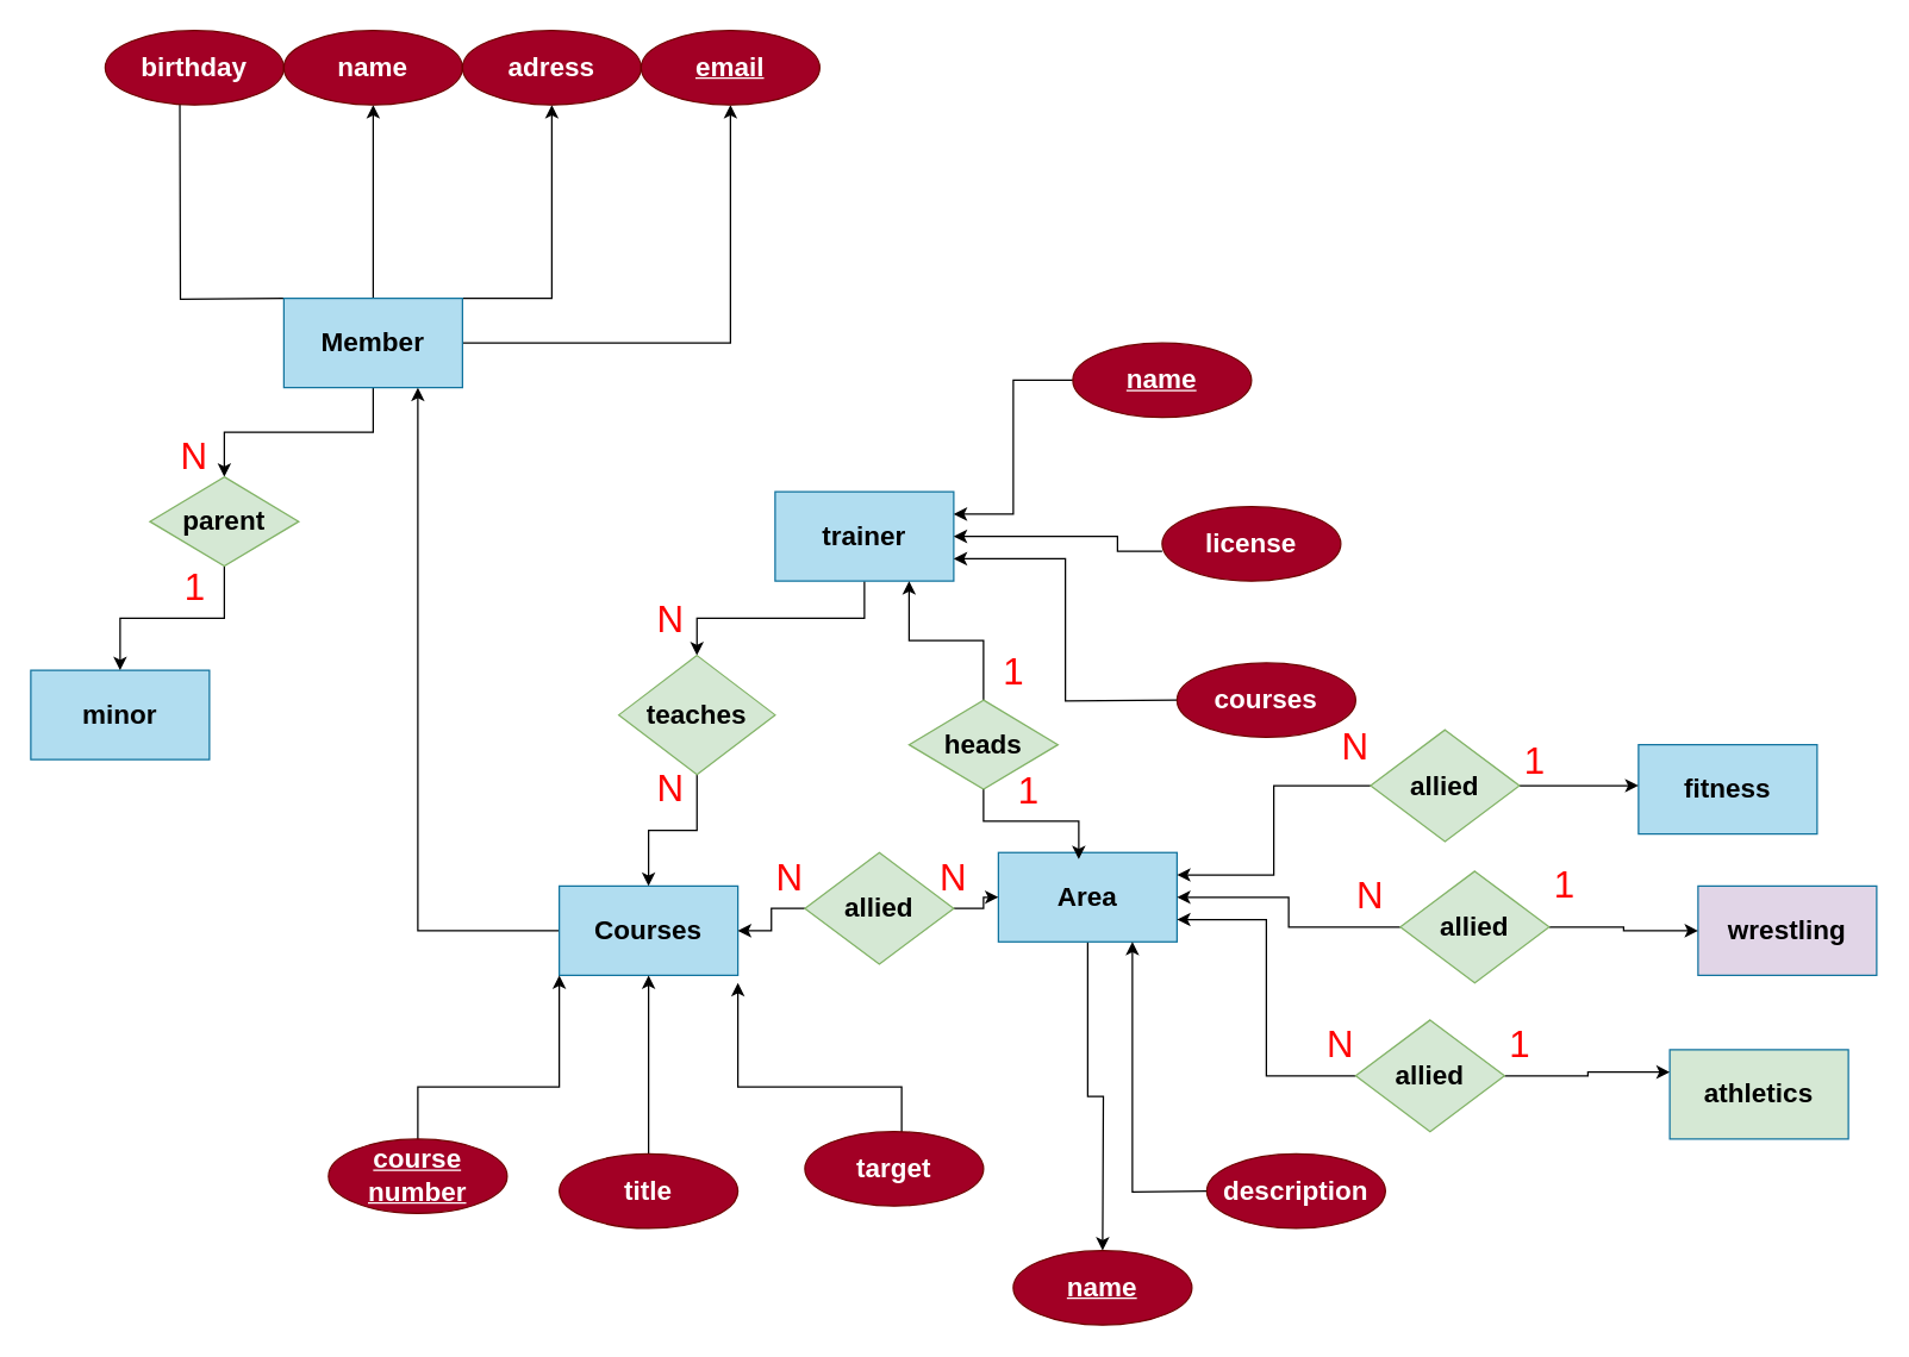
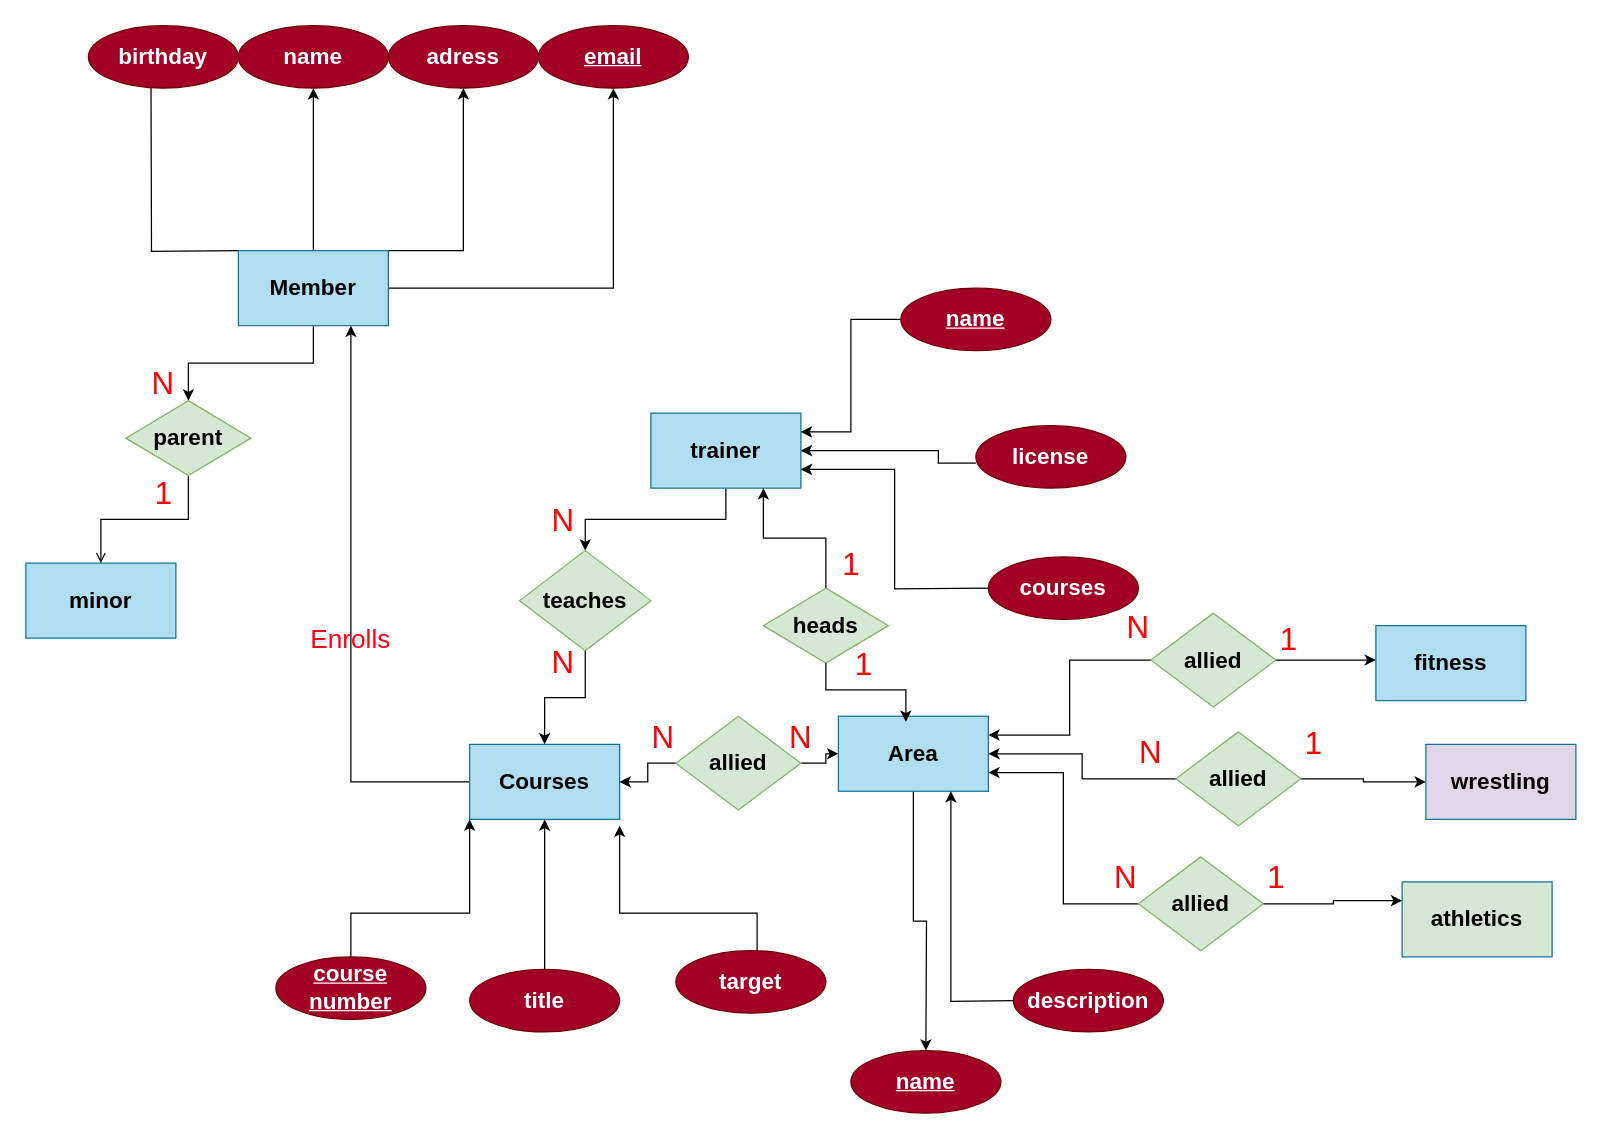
  <mxCell id="0" />
  <mxCell id="1" parent="0" />
  <mxCell id="2" style="edgeStyle=orthogonalEdgeStyle;rounded=0;orthogonalLoop=1;jettySize=auto;html=1;" edge="1" parent="1"><mxGeometry relative="1" as="geometry"><mxPoint x="190" y="200" as="sourcePoint" /><mxPoint x="120" y="30" as="targetPoint" /></mxGeometry></mxCell>
  <mxCell id="3" style="edgeStyle=orthogonalEdgeStyle;rounded=0;orthogonalLoop=1;jettySize=auto;html=1;" edge="1" parent="1" source="7"><mxGeometry relative="1" as="geometry"><mxPoint x="250" y="70" as="targetPoint" /></mxGeometry></mxCell>
  <mxCell id="4" style="edgeStyle=orthogonalEdgeStyle;rounded=0;orthogonalLoop=1;jettySize=auto;html=1;entryX=0.5;entryY=1;entryDx=0;entryDy=0;" edge="1" parent="1" source="7" target="61"><mxGeometry relative="1" as="geometry"><mxPoint x="380" y="80" as="targetPoint" /><Array as="points"><mxPoint x="370" y="200" /></Array></mxGeometry></mxCell>
  <mxCell id="5" style="edgeStyle=orthogonalEdgeStyle;rounded=0;orthogonalLoop=1;jettySize=auto;html=1;entryX=0.5;entryY=1;entryDx=0;entryDy=0;" edge="1" parent="1" source="7" target="62"><mxGeometry relative="1" as="geometry"><mxPoint x="520" y="75" as="targetPoint" /></mxGeometry></mxCell>
  <mxCell id="6" style="edgeStyle=orthogonalEdgeStyle;rounded=0;orthogonalLoop=1;jettySize=auto;html=1;entryX=0.5;entryY=0;entryDx=0;entryDy=0;" edge="1" parent="1" source="7" target="10"><mxGeometry relative="1" as="geometry" /></mxCell>
  <mxCell id="7" value="&lt;h2&gt;Member&lt;/h2&gt;" style="rounded=0;whiteSpace=wrap;html=1;fillColor=#b1ddf0;strokeColor=#10739e;" vertex="1" parent="1"><mxGeometry x="190" y="200" width="120" height="60" as="geometry" /></mxCell>
  <mxCell id="8" value="&lt;h2&gt;minor&lt;/h2&gt;" style="rounded=0;whiteSpace=wrap;html=1;fillColor=#b1ddf0;strokeColor=#10739e;" vertex="1" parent="1"><mxGeometry x="20" y="450" width="120" height="60" as="geometry" /></mxCell>
- <mxCell id="9" style="edgeStyle=orthogonalEdgeStyle;rounded=0;orthogonalLoop=1;jettySize=auto;html=1;entryX=0.5;entryY=0;entryDx=0;entryDy=0;" edge="1" parent="1" source="10" target="8"><mxGeometry relative="1" as="geometry" /></mxCell>
+ <mxCell id="9" style="edgeStyle=orthogonalEdgeStyle;rounded=0;orthogonalLoop=1;jettySize=auto;html=1;entryX=0.5;entryY=0;entryDx=0;entryDy=0;endArrow=open;" edge="1" parent="1" source="10" target="8"><mxGeometry relative="1" as="geometry" /></mxCell>
  <mxCell id="10" value="&lt;h2&gt;parent&lt;/h2&gt;" style="rhombus;whiteSpace=wrap;html=1;fillColor=#d5e8d4;strokeColor=#82b366;" vertex="1" parent="1"><mxGeometry x="100" y="320" width="100" height="60" as="geometry" /></mxCell>
  <mxCell id="11" style="edgeStyle=orthogonalEdgeStyle;rounded=0;orthogonalLoop=1;jettySize=auto;html=1;entryX=0.75;entryY=1;entryDx=0;entryDy=0;" edge="1" parent="1" source="12" target="7"><mxGeometry relative="1" as="geometry" /></mxCell>
  <mxCell id="12" value="&lt;h2&gt;Courses&lt;/h2&gt;" style="rounded=0;whiteSpace=wrap;html=1;fillColor=#b1ddf0;strokeColor=#10739e;" vertex="1" parent="1"><mxGeometry x="375" y="595" width="120" height="60" as="geometry" /></mxCell>
  <mxCell id="13" style="edgeStyle=orthogonalEdgeStyle;rounded=0;orthogonalLoop=1;jettySize=auto;html=1;entryX=0;entryY=1;entryDx=0;entryDy=0;exitX=1;exitY=0.5;exitDx=0;exitDy=0;" edge="1" parent="1" source="66" target="12"><mxGeometry relative="1" as="geometry"><mxPoint x="350" y="765" as="sourcePoint" /><Array as="points"><mxPoint x="280" y="730" /><mxPoint x="375" y="730" /></Array></mxGeometry></mxCell>
  <mxCell id="14" style="edgeStyle=orthogonalEdgeStyle;rounded=0;orthogonalLoop=1;jettySize=auto;html=1;" edge="1" parent="1" target="12"><mxGeometry relative="1" as="geometry"><mxPoint x="455" y="780" as="sourcePoint" /><Array as="points"><mxPoint x="435" y="780" /></Array></mxGeometry></mxCell>
  <mxCell id="15" style="edgeStyle=orthogonalEdgeStyle;rounded=0;orthogonalLoop=1;jettySize=auto;html=1;" edge="1" parent="1"><mxGeometry relative="1" as="geometry"><Array as="points"><mxPoint x="605" y="730" /><mxPoint x="495" y="730" /><mxPoint x="495" y="665" /></Array><mxPoint x="605" y="770" as="sourcePoint" /><mxPoint x="495" y="660" as="targetPoint" /></mxGeometry></mxCell>
  <mxCell id="16" style="edgeStyle=orthogonalEdgeStyle;rounded=0;orthogonalLoop=1;jettySize=auto;html=1;entryX=0.5;entryY=0;entryDx=0;entryDy=0;" edge="1" parent="1" source="17" target="22"><mxGeometry relative="1" as="geometry" /></mxCell>
  <mxCell id="17" value="&lt;h2&gt;trainer&lt;/h2&gt;" style="rounded=0;whiteSpace=wrap;html=1;fillColor=#b1ddf0;strokeColor=#10739e;" vertex="1" parent="1"><mxGeometry x="520" y="330" width="120" height="60" as="geometry" /></mxCell>
  <mxCell id="18" style="edgeStyle=orthogonalEdgeStyle;rounded=0;orthogonalLoop=1;jettySize=auto;html=1;entryX=1;entryY=0.25;entryDx=0;entryDy=0;exitX=0;exitY=0.5;exitDx=0;exitDy=0;" edge="1" parent="1" source="63" target="17"><mxGeometry relative="1" as="geometry"><mxPoint x="730" y="250" as="sourcePoint" /></mxGeometry></mxCell>
  <mxCell id="19" style="edgeStyle=orthogonalEdgeStyle;rounded=0;orthogonalLoop=1;jettySize=auto;html=1;entryX=1;entryY=0.5;entryDx=0;entryDy=0;" edge="1" parent="1" target="17"><mxGeometry relative="1" as="geometry"><mxPoint x="780" y="370" as="sourcePoint" /><Array as="points"><mxPoint x="750" y="370" /><mxPoint x="750" y="360" /></Array></mxGeometry></mxCell>
  <mxCell id="20" style="edgeStyle=orthogonalEdgeStyle;rounded=0;orthogonalLoop=1;jettySize=auto;html=1;entryX=1;entryY=0.75;entryDx=0;entryDy=0;" edge="1" parent="1" target="17"><mxGeometry relative="1" as="geometry"><mxPoint x="790" y="470" as="sourcePoint" /></mxGeometry></mxCell>
  <mxCell id="21" style="edgeStyle=orthogonalEdgeStyle;rounded=0;orthogonalLoop=1;jettySize=auto;html=1;entryX=0.5;entryY=0;entryDx=0;entryDy=0;" edge="1" parent="1" source="22" target="12"><mxGeometry relative="1" as="geometry" /></mxCell>
  <mxCell id="22" value="&lt;h2&gt;teaches&lt;/h2&gt;" style="rhombus;whiteSpace=wrap;html=1;fillColor=#d5e8d4;strokeColor=#82b366;" vertex="1" parent="1"><mxGeometry x="415" y="440" width="105" height="80" as="geometry" /></mxCell>
  <mxCell id="23" style="edgeStyle=orthogonalEdgeStyle;rounded=0;orthogonalLoop=1;jettySize=auto;html=1;entryX=0.5;entryY=0;entryDx=0;entryDy=0;" edge="1" parent="1" source="24"><mxGeometry relative="1" as="geometry"><mxPoint x="740" y="840" as="targetPoint" /></mxGeometry></mxCell>
  <mxCell id="24" value="&lt;h2&gt;Area&lt;/h2&gt;" style="rounded=0;whiteSpace=wrap;html=1;fillColor=#b1ddf0;strokeColor=#10739e;" vertex="1" parent="1"><mxGeometry x="670" y="572.5" width="120" height="60" as="geometry" /></mxCell>
  <mxCell id="25" value="&lt;h2&gt;fitness&lt;/h2&gt;" style="rounded=0;whiteSpace=wrap;html=1;fillColor=#b1ddf0;strokeColor=#10739e;" vertex="1" parent="1"><mxGeometry x="1100" y="500" width="120" height="60" as="geometry" /></mxCell>
  <mxCell id="26" value="&lt;h2&gt;wrestling&lt;/h2&gt;" style="rounded=0;whiteSpace=wrap;html=1;fillColor=#e1d5e7;strokeColor=#10739e;" vertex="1" parent="1"><mxGeometry x="1140" y="595" width="120" height="60" as="geometry" /></mxCell>
  <mxCell id="27" value="&lt;h2&gt;athletics&lt;/h2&gt;" style="rounded=0;whiteSpace=wrap;html=1;fillColor=#d5e8d4;strokeColor=#10739e;" vertex="1" parent="1"><mxGeometry x="1121" y="705" width="120" height="60" as="geometry" /></mxCell>
  <mxCell id="28" style="edgeStyle=orthogonalEdgeStyle;rounded=0;orthogonalLoop=1;jettySize=auto;html=1;" edge="1" parent="1" source="30" target="25"><mxGeometry relative="1" as="geometry"><Array as="points"><mxPoint x="1070" y="528" /><mxPoint x="1070" y="528" /></Array></mxGeometry></mxCell>
  <mxCell id="29" style="edgeStyle=orthogonalEdgeStyle;rounded=0;orthogonalLoop=1;jettySize=auto;html=1;entryX=1;entryY=0.25;entryDx=0;entryDy=0;" edge="1" parent="1" source="30" target="24"><mxGeometry relative="1" as="geometry" /></mxCell>
  <mxCell id="30" value="&lt;h2&gt;allied&lt;/h2&gt;" style="rhombus;whiteSpace=wrap;html=1;fillColor=#d5e8d4;strokeColor=#82b366;" vertex="1" parent="1"><mxGeometry x="920" y="490" width="100" height="75" as="geometry" /></mxCell>
  <mxCell id="31" style="edgeStyle=orthogonalEdgeStyle;rounded=0;orthogonalLoop=1;jettySize=auto;html=1;" edge="1" parent="1" source="33" target="26"><mxGeometry relative="1" as="geometry"><Array as="points" /></mxGeometry></mxCell>
  <mxCell id="32" style="edgeStyle=orthogonalEdgeStyle;rounded=0;orthogonalLoop=1;jettySize=auto;html=1;entryX=1;entryY=0.5;entryDx=0;entryDy=0;" edge="1" parent="1" source="33" target="24"><mxGeometry relative="1" as="geometry" /></mxCell>
  <mxCell id="33" value="&lt;h2&gt;allied&lt;/h2&gt;" style="rhombus;whiteSpace=wrap;html=1;fillColor=#d5e8d4;strokeColor=#82b366;" vertex="1" parent="1"><mxGeometry x="940" y="585" width="100" height="75" as="geometry" /></mxCell>
  <mxCell id="34" style="edgeStyle=orthogonalEdgeStyle;rounded=0;orthogonalLoop=1;jettySize=auto;html=1;" edge="1" parent="1" source="36" target="27"><mxGeometry relative="1" as="geometry"><Array as="points"><mxPoint x="1066" y="722" /><mxPoint x="1066" y="720" /></Array></mxGeometry></mxCell>
  <mxCell id="35" style="edgeStyle=orthogonalEdgeStyle;rounded=0;orthogonalLoop=1;jettySize=auto;html=1;entryX=1;entryY=0.75;entryDx=0;entryDy=0;" edge="1" parent="1" source="36" target="24"><mxGeometry relative="1" as="geometry" /></mxCell>
  <mxCell id="36" value="&lt;h2&gt;allied&lt;/h2&gt;" style="rhombus;whiteSpace=wrap;html=1;fillColor=#d5e8d4;strokeColor=#82b366;" vertex="1" parent="1"><mxGeometry x="910" y="685" width="100" height="75" as="geometry" /></mxCell>
  <mxCell id="37" style="edgeStyle=orthogonalEdgeStyle;rounded=0;orthogonalLoop=1;jettySize=auto;html=1;" edge="1" parent="1" source="39" target="24"><mxGeometry relative="1" as="geometry" /></mxCell>
  <mxCell id="38" style="edgeStyle=orthogonalEdgeStyle;rounded=0;orthogonalLoop=1;jettySize=auto;html=1;entryX=1;entryY=0.5;entryDx=0;entryDy=0;" edge="1" parent="1" source="39" target="12"><mxGeometry relative="1" as="geometry" /></mxCell>
  <mxCell id="39" value="&lt;h2&gt;allied&lt;/h2&gt;" style="rhombus;whiteSpace=wrap;html=1;fillColor=#d5e8d4;strokeColor=#82b366;" vertex="1" parent="1"><mxGeometry x="540" y="572.5" width="100" height="75" as="geometry" /></mxCell>
  <mxCell id="40" style="edgeStyle=orthogonalEdgeStyle;rounded=0;orthogonalLoop=1;jettySize=auto;html=1;entryX=0.75;entryY=1;entryDx=0;entryDy=0;" edge="1" parent="1" target="24"><mxGeometry relative="1" as="geometry"><mxPoint x="810" y="800" as="sourcePoint" /></mxGeometry></mxCell>
  <mxCell id="41" style="edgeStyle=orthogonalEdgeStyle;rounded=0;orthogonalLoop=1;jettySize=auto;html=1;entryX=0.75;entryY=1;entryDx=0;entryDy=0;" edge="1" parent="1" source="42" target="17"><mxGeometry relative="1" as="geometry" /></mxCell>
  <mxCell id="42" value="&lt;h2&gt;heads&lt;/h2&gt;" style="rhombus;whiteSpace=wrap;html=1;fillColor=#d5e8d4;strokeColor=#82b366;" vertex="1" parent="1"><mxGeometry x="610" y="470" width="100" height="60" as="geometry" /></mxCell>
  <mxCell id="43" style="edgeStyle=orthogonalEdgeStyle;rounded=0;orthogonalLoop=1;jettySize=auto;html=1;entryX=0.45;entryY=0.075;entryDx=0;entryDy=0;entryPerimeter=0;" edge="1" parent="1" source="42" target="24"><mxGeometry relative="1" as="geometry" /></mxCell>
  <mxCell id="44" value="&lt;font style=&quot;font-size: 25px;&quot;&gt;N&lt;/font&gt;" style="text;html=1;align=center;verticalAlign=middle;whiteSpace=wrap;rounded=0;fontColor=#FF0303;" vertex="1" parent="1"><mxGeometry x="100" y="290" width="60" height="30" as="geometry" /></mxCell>
  <mxCell id="45" value="&lt;font color=&quot;#ff0000&quot; style=&quot;font-size: 25px;&quot;&gt;1&lt;/font&gt;" style="text;html=1;align=center;verticalAlign=middle;resizable=0;points=[];autosize=1;strokeColor=none;fillColor=none;" vertex="1" parent="1"><mxGeometry x="110" y="373" width="40" height="40" as="geometry" /></mxCell>
  <mxCell id="46" value="&lt;font color=&quot;#ff0000&quot; style=&quot;font-size: 25px;&quot;&gt;1&lt;/font&gt;" style="text;html=1;align=center;verticalAlign=middle;resizable=0;points=[];autosize=1;strokeColor=none;fillColor=none;" vertex="1" parent="1"><mxGeometry x="660" y="430" width="40" height="40" as="geometry" /></mxCell>
  <mxCell id="47" value="&lt;font color=&quot;#ff0000&quot; style=&quot;font-size: 25px;&quot;&gt;1&lt;/font&gt;" style="text;html=1;align=center;verticalAlign=middle;resizable=0;points=[];autosize=1;strokeColor=none;fillColor=none;" vertex="1" parent="1"><mxGeometry x="670" y="510" width="40" height="40" as="geometry" /></mxCell>
  <mxCell id="48" value="&lt;font style=&quot;font-size: 25px;&quot;&gt;N&lt;/font&gt;" style="text;html=1;align=center;verticalAlign=middle;whiteSpace=wrap;rounded=0;fontColor=#FF0303;" vertex="1" parent="1"><mxGeometry x="500" y="572.5" width="60" height="30" as="geometry" /></mxCell>
  <mxCell id="49" value="&lt;font style=&quot;font-size: 25px;&quot;&gt;N&lt;/font&gt;" style="text;html=1;align=center;verticalAlign=middle;whiteSpace=wrap;rounded=0;fontColor=#FF0303;" vertex="1" parent="1"><mxGeometry x="610" y="572.5" width="60" height="30" as="geometry" /></mxCell>
  <mxCell id="50" value="&lt;font color=&quot;#ff0000&quot; style=&quot;font-size: 25px;&quot;&gt;1&lt;/font&gt;" style="text;html=1;align=center;verticalAlign=middle;resizable=0;points=[];autosize=1;strokeColor=none;fillColor=none;" vertex="1" parent="1"><mxGeometry x="1030" y="572.5" width="40" height="40" as="geometry" /></mxCell>
  <mxCell id="51" value="&lt;font color=&quot;#ff0000&quot; style=&quot;font-size: 25px;&quot;&gt;1&lt;/font&gt;" style="text;html=1;align=center;verticalAlign=middle;resizable=0;points=[];autosize=1;strokeColor=none;fillColor=none;" vertex="1" parent="1"><mxGeometry x="1010" y="490" width="40" height="40" as="geometry" /></mxCell>
  <mxCell id="52" value="&lt;font color=&quot;#ff0000&quot; style=&quot;font-size: 25px;&quot;&gt;1&lt;/font&gt;" style="text;html=1;align=center;verticalAlign=middle;resizable=0;points=[];autosize=1;strokeColor=none;fillColor=none;" vertex="1" parent="1"><mxGeometry x="1000" y="680" width="40" height="40" as="geometry" /></mxCell>
  <mxCell id="53" value="&lt;font style=&quot;font-size: 25px;&quot;&gt;N&lt;/font&gt;" style="text;html=1;align=center;verticalAlign=middle;whiteSpace=wrap;rounded=0;fontColor=#FF0303;" vertex="1" parent="1"><mxGeometry x="880" y="485" width="60" height="30" as="geometry" /></mxCell>
  <mxCell id="54" value="&lt;font style=&quot;font-size: 25px;&quot;&gt;N&lt;/font&gt;" style="text;html=1;align=center;verticalAlign=middle;whiteSpace=wrap;rounded=0;fontColor=#FF0303;" vertex="1" parent="1"><mxGeometry x="890" y="585" width="60" height="30" as="geometry" /></mxCell>
  <mxCell id="55" value="&lt;font style=&quot;font-size: 25px;&quot;&gt;N&lt;/font&gt;" style="text;html=1;align=center;verticalAlign=middle;whiteSpace=wrap;rounded=0;fontColor=#FF0303;" vertex="1" parent="1"><mxGeometry x="870" y="685" width="60" height="30" as="geometry" /></mxCell>
  <mxCell id="56" value="&lt;font style=&quot;font-size: 25px;&quot;&gt;N&lt;/font&gt;" style="text;html=1;align=center;verticalAlign=middle;whiteSpace=wrap;rounded=0;fontColor=#FF0303;" vertex="1" parent="1"><mxGeometry x="420" y="400" width="60" height="30" as="geometry" /></mxCell>
  <mxCell id="57" value="&lt;font style=&quot;font-size: 25px;&quot;&gt;N&lt;/font&gt;" style="text;html=1;align=center;verticalAlign=middle;whiteSpace=wrap;rounded=0;fontColor=#FF0303;" vertex="1" parent="1"><mxGeometry x="420" y="512.5" width="60" height="30" as="geometry" /></mxCell>
+ <mxCell id="58" value="&lt;font style=&quot;font-size: 21px;&quot;&gt;Enrolls&lt;/font&gt;" style="text;html=1;align=center;verticalAlign=middle;whiteSpace=wrap;rounded=0;fontColor=#FF0019;" vertex="1" parent="1"><mxGeometry x="250" y="495" width="60" height="30" as="geometry" /></mxCell>
  <mxCell id="59" value="&lt;h2&gt;birthday&lt;/h2&gt;" style="ellipse;whiteSpace=wrap;html=1;fillColor=#a20025;strokeColor=#6F0000;fontColor=#ffffff;" vertex="1" parent="1"><mxGeometry x="70" y="20" width="120" height="50" as="geometry" /></mxCell>
  <mxCell id="60" value="&lt;h2&gt;name&lt;/h2&gt;" style="ellipse;whiteSpace=wrap;html=1;fillColor=#a20025;strokeColor=#6F0000;fontColor=#ffffff;" vertex="1" parent="1"><mxGeometry x="190" y="20" width="120" height="50" as="geometry" /></mxCell>
  <mxCell id="61" value="&lt;h2&gt;adress&lt;/h2&gt;" style="ellipse;whiteSpace=wrap;html=1;fillColor=#a20025;strokeColor=#6F0000;fontColor=#ffffff;" vertex="1" parent="1"><mxGeometry x="310" y="20" width="120" height="50" as="geometry" /></mxCell>
  <mxCell id="62" value="&lt;h2&gt;&lt;u&gt;email&lt;/u&gt;&lt;/h2&gt;" style="ellipse;whiteSpace=wrap;html=1;fillColor=#a20025;strokeColor=#6F0000;fontColor=#ffffff;" vertex="1" parent="1"><mxGeometry x="430" y="20" width="120" height="50" as="geometry" /></mxCell>
  <mxCell id="63" value="&lt;h2&gt;&lt;u&gt;name&lt;/u&gt;&lt;/h2&gt;" style="ellipse;whiteSpace=wrap;html=1;fillColor=#a20025;strokeColor=#6F0000;fontColor=#ffffff;" vertex="1" parent="1"><mxGeometry x="720" y="230" width="120" height="50" as="geometry" /></mxCell>
  <mxCell id="64" value="&lt;h2&gt;license&lt;/h2&gt;" style="ellipse;whiteSpace=wrap;html=1;fillColor=#a20025;strokeColor=#6F0000;fontColor=#ffffff;" vertex="1" parent="1"><mxGeometry x="780" y="340" width="120" height="50" as="geometry" /></mxCell>
  <mxCell id="65" value="&lt;h2&gt;courses&lt;br&gt;&lt;/h2&gt;" style="ellipse;whiteSpace=wrap;html=1;fillColor=#a20025;strokeColor=#6F0000;fontColor=#ffffff;" vertex="1" parent="1"><mxGeometry x="790" y="445" width="120" height="50" as="geometry" /></mxCell>
  <mxCell id="66" value="&lt;h2&gt;&lt;u&gt;course number&lt;/u&gt;&lt;/h2&gt;" style="ellipse;whiteSpace=wrap;html=1;fillColor=#a20025;strokeColor=#6F0000;fontColor=#ffffff;" vertex="1" parent="1"><mxGeometry x="220" y="765" width="120" height="50" as="geometry" /></mxCell>
  <mxCell id="67" value="&lt;h2&gt;title&lt;/h2&gt;" style="ellipse;whiteSpace=wrap;html=1;fillColor=#a20025;strokeColor=#6F0000;fontColor=#ffffff;" vertex="1" parent="1"><mxGeometry x="375" y="775" width="120" height="50" as="geometry" /></mxCell>
  <mxCell id="68" value="&lt;h2&gt;target&lt;/h2&gt;" style="ellipse;whiteSpace=wrap;html=1;fillColor=#a20025;strokeColor=#6F0000;fontColor=#ffffff;" vertex="1" parent="1"><mxGeometry x="540" y="760" width="120" height="50" as="geometry" /></mxCell>
  <mxCell id="69" value="&lt;h2&gt;&lt;u&gt;name&lt;/u&gt;&lt;/h2&gt;" style="ellipse;whiteSpace=wrap;html=1;fillColor=#a20025;strokeColor=#6F0000;fontColor=#ffffff;" vertex="1" parent="1"><mxGeometry x="680" y="840" width="120" height="50" as="geometry" /></mxCell>
  <mxCell id="70" value="&lt;h2&gt;description&lt;/h2&gt;" style="ellipse;whiteSpace=wrap;html=1;fillColor=#a20025;strokeColor=#6F0000;fontColor=#ffffff;" vertex="1" parent="1"><mxGeometry x="810" y="775" width="120" height="50" as="geometry" /></mxCell>
